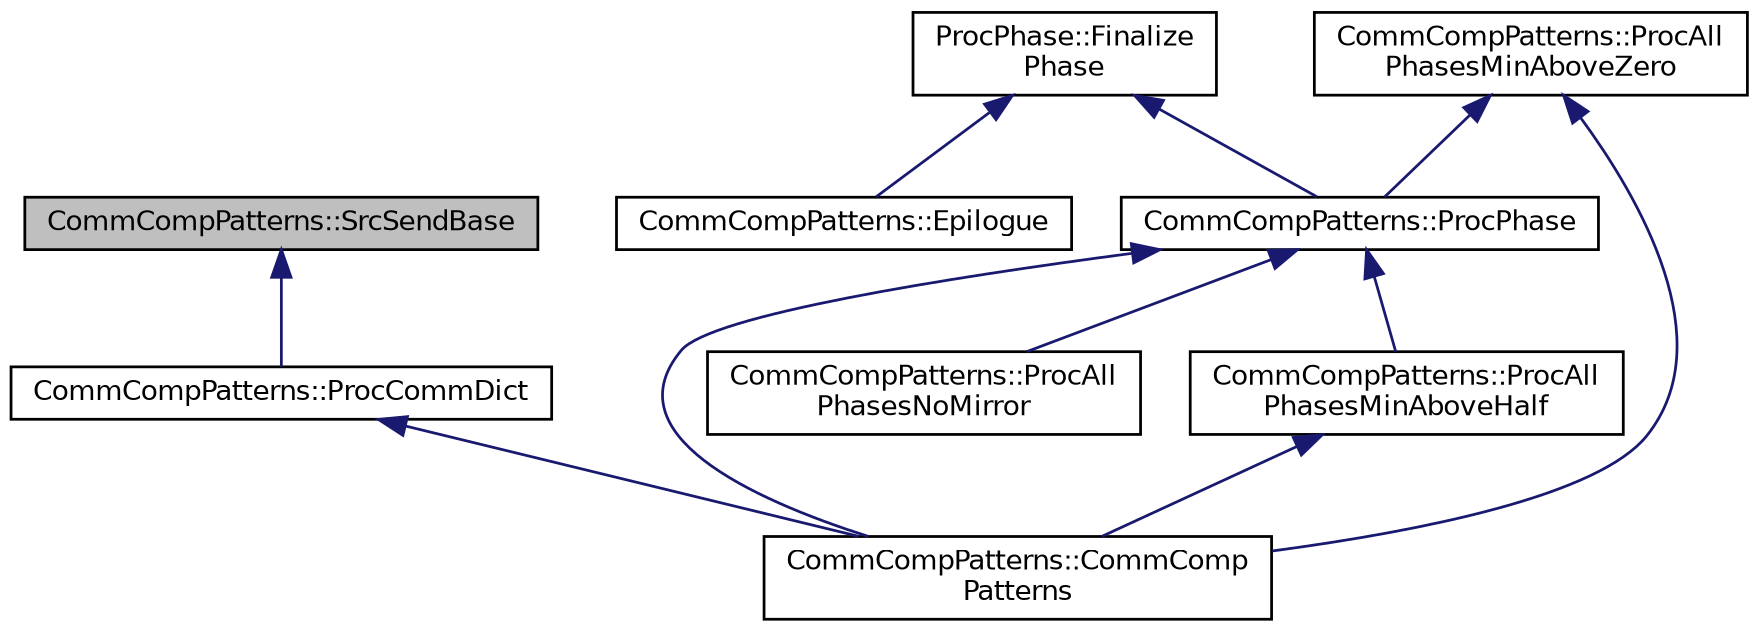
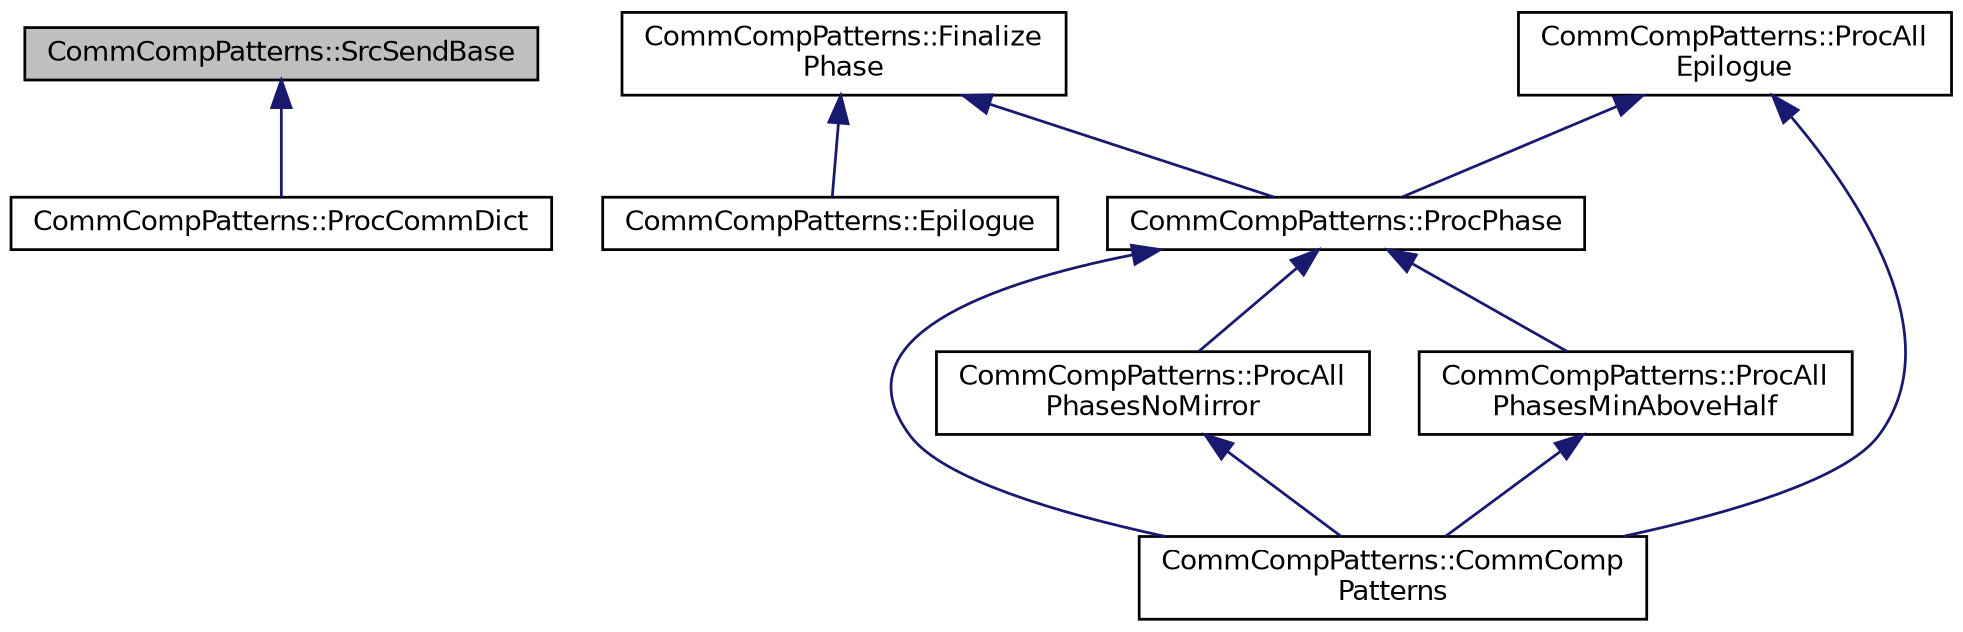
  digraph {
    rankdir=TB
    node [color=black fillcolor=white fontname=Helvetica fontsize=10 shape=record style=filled]
    edge [color=midnightblue dir=back fontname=Helvetica fontsize=10 labelfontname=Helvetica labelfontsize=10 style=solid]
    n1 [fillcolor=grey75 fontcolor=black height=0.2 label="CommCompPatterns::SrcSendBase" width=0.4]
    n2 [height=0.2 label="CommCompPatterns::ProcCommDict" width=0.4]
-   n3 [height=0.2 label="ProcPhase::Finalize\lPhase" width=0.4]
+   n3 [height=0.2 label="CommCompPatterns::Finalize\lPhase" width=0.4]
    n4 [height=0.2 label="CommCompPatterns::Epilogue" width=0.4]
    n5 [height=0.2 label="CommCompPatterns::ProcPhase" width=0.4]
    n6 [height=0.2 label="CommCompPatterns::CommComp\lPatterns" width=0.4]
    n7 [height=0.2 label="CommCompPatterns::ProcAll\lPhasesNoMirror" width=0.4]
    n8 [height=0.2 label="CommCompPatterns::ProcAll\lPhasesMinAboveHalf" width=0.4]
-   n9 [height=0.2 label="CommCompPatterns::ProcAll\lPhasesMinAboveZero" width=0.4]
+   n9 [height=0.2 label="CommCompPatterns::ProcAll\lEpilogue" width=0.4]
    n1 -> n2
    n3 -> n4
    n3 -> n5
    n5 -> n6
    n5 -> n7
    n5 -> n8
-   n2 -> n6
+   n7 -> n6
    n8 -> n6
    n9 -> n5
    n9 -> n6
  }
